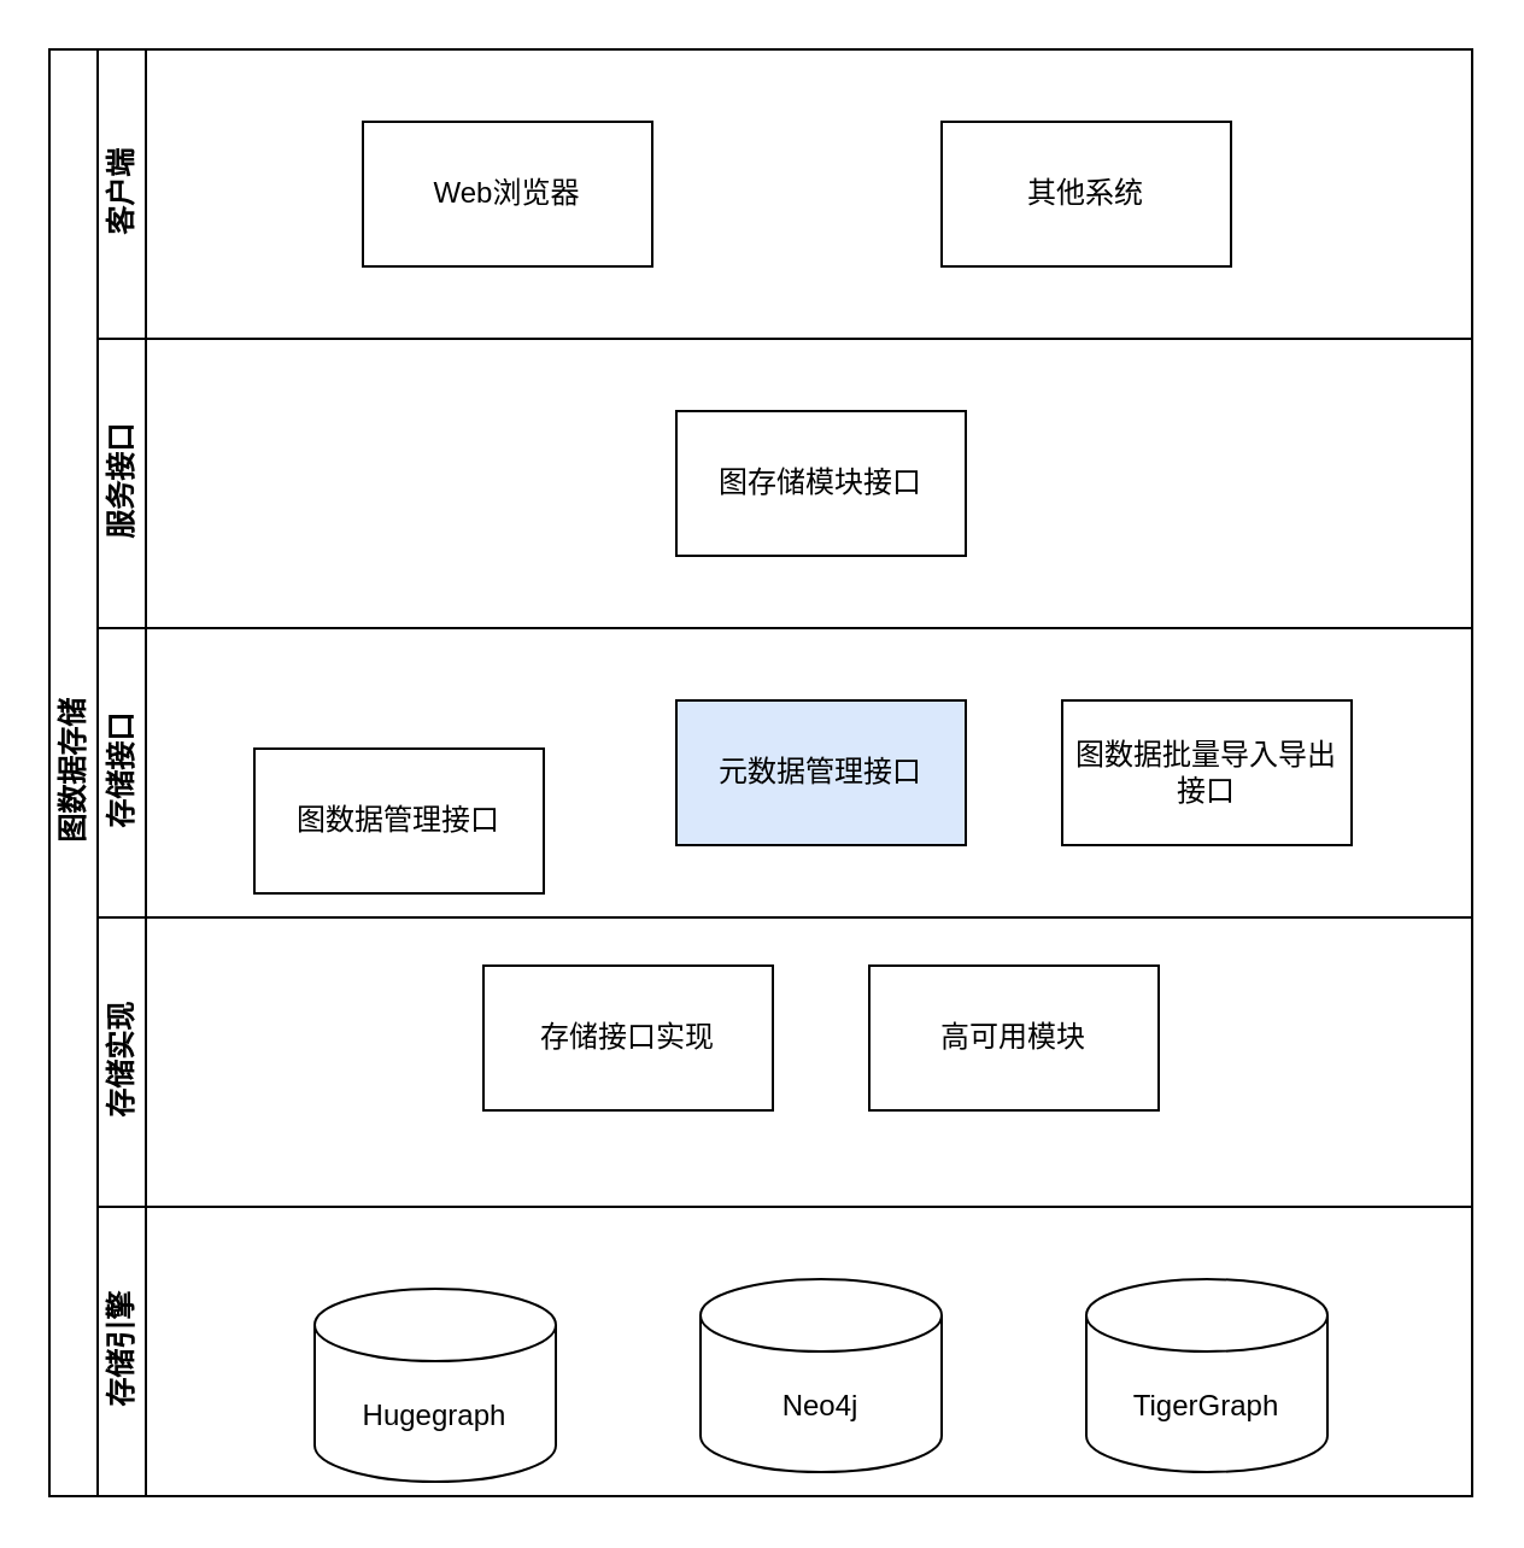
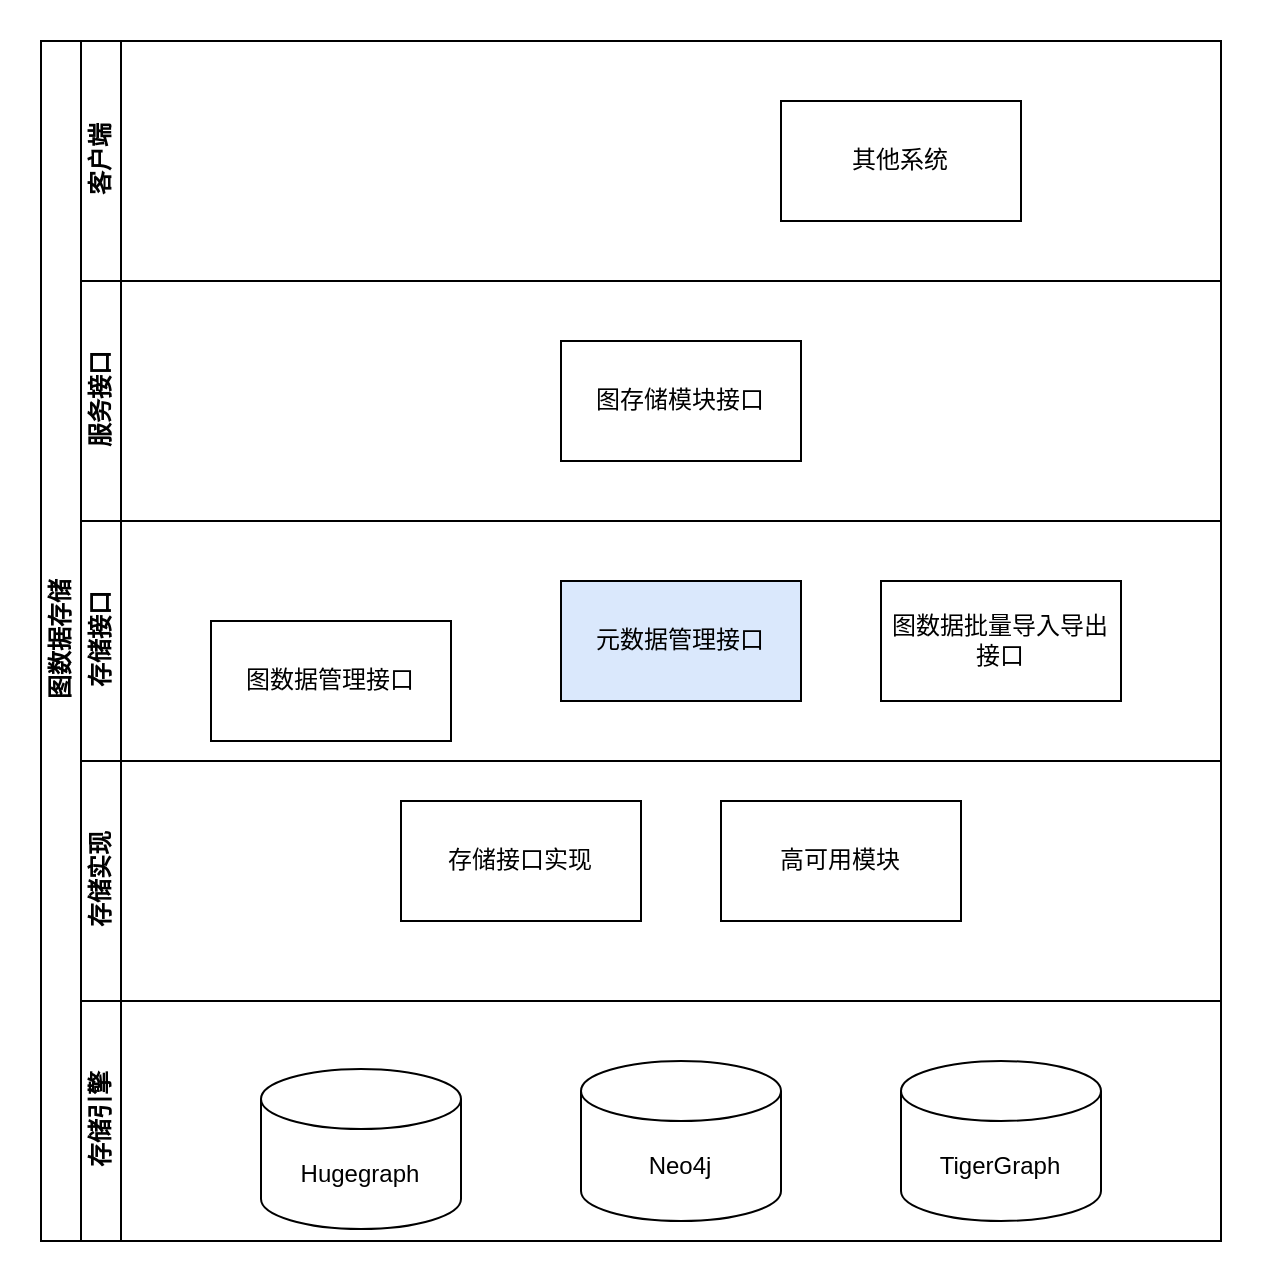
  <mxCell id="0" />
  <mxCell id="1" parent="0" />
  <mxCell id="2" value="图数据存储" style="swimlane;childLayout=stackLayout;resizeParent=1;resizeParentMax=0;horizontal=0;startSize=20;horizontalStack=0;html=1;" vertex="1" parent="1"><mxGeometry x="20" y="20" width="590" height="600" as="geometry" /></mxCell>
  <mxCell id="3" value="客户端" style="swimlane;startSize=20;horizontal=0;html=1;" vertex="1" parent="2"><mxGeometry x="20" width="570" height="120" as="geometry" /></mxCell>
- <mxCell id="4" value="Web浏览器" style="rounded=0;whiteSpace=wrap;html=1;" vertex="1" parent="3"><mxGeometry x="110" y="30" width="120" height="60" as="geometry" /></mxCell>
  <mxCell id="5" value="其他系统" style="rounded=0;whiteSpace=wrap;html=1;" vertex="1" parent="3"><mxGeometry x="350" y="30" width="120" height="60" as="geometry" /></mxCell>
  <mxCell id="6" value="服务接口" style="swimlane;startSize=20;horizontal=0;html=1;" vertex="1" parent="2"><mxGeometry x="20" y="120" width="570" height="120" as="geometry" /></mxCell>
  <mxCell id="7" value="图存储模块接口" style="rounded=0;whiteSpace=wrap;html=1;" vertex="1" parent="6"><mxGeometry x="240" y="30" width="120" height="60" as="geometry" /></mxCell>
  <mxCell id="8" value="存储接口" style="swimlane;startSize=20;horizontal=0;html=1;" vertex="1" parent="2"><mxGeometry x="20" y="240" width="570" height="120" as="geometry" /></mxCell>
  <mxCell id="9" value="图数据管理接口" style="rounded=0;whiteSpace=wrap;html=1;" vertex="1" parent="8"><mxGeometry x="65" y="50" width="120" height="60" as="geometry" /></mxCell>
  <mxCell id="10" value="元数据管理接口" style="rounded=0;whiteSpace=wrap;html=1;fillColor=#dae8fc;" vertex="1" parent="8"><mxGeometry x="240" y="30" width="120" height="60" as="geometry" /></mxCell>
  <mxCell id="11" value="图数据批量导入导出接口" style="rounded=0;whiteSpace=wrap;html=1;" vertex="1" parent="8"><mxGeometry x="400" y="30" width="120" height="60" as="geometry" /></mxCell>
  <mxCell id="12" value="存储实现" style="swimlane;startSize=20;horizontal=0;html=1;" vertex="1" parent="2"><mxGeometry x="20" y="360" width="570" height="120" as="geometry" /></mxCell>
  <mxCell id="13" value="存储接口实现" style="rounded=0;whiteSpace=wrap;html=1;" vertex="1" parent="12"><mxGeometry x="160" y="20" width="120" height="60" as="geometry" /></mxCell>
  <mxCell id="14" value="高可用模块" style="rounded=0;whiteSpace=wrap;html=1;" vertex="1" parent="12"><mxGeometry x="320" y="20" width="120" height="60" as="geometry" /></mxCell>
  <mxCell id="15" value="存储引擎" style="swimlane;startSize=20;horizontal=0;html=1;" vertex="1" parent="2"><mxGeometry x="20" y="480" width="570" height="120" as="geometry" /></mxCell>
  <mxCell id="16" value="Hugegraph" style="shape=cylinder3;whiteSpace=wrap;html=1;boundedLbl=1;backgroundOutline=1;size=15;" vertex="1" parent="15"><mxGeometry x="90" y="34" width="100" height="80" as="geometry" /></mxCell>
  <mxCell id="17" value="Neo4j" style="shape=cylinder3;whiteSpace=wrap;html=1;boundedLbl=1;backgroundOutline=1;size=15;" vertex="1" parent="15"><mxGeometry x="250" y="30" width="100" height="80" as="geometry" /></mxCell>
  <mxCell id="18" value="TigerGraph " style="shape=cylinder3;whiteSpace=wrap;html=1;boundedLbl=1;backgroundOutline=1;size=15;" vertex="1" parent="15"><mxGeometry x="410" y="30" width="100" height="80" as="geometry" /></mxCell>
